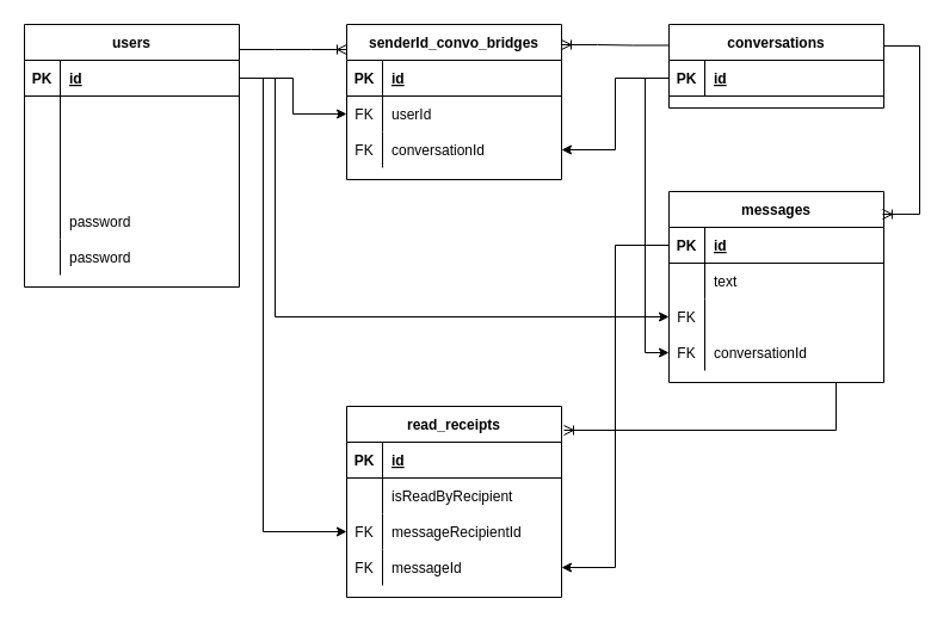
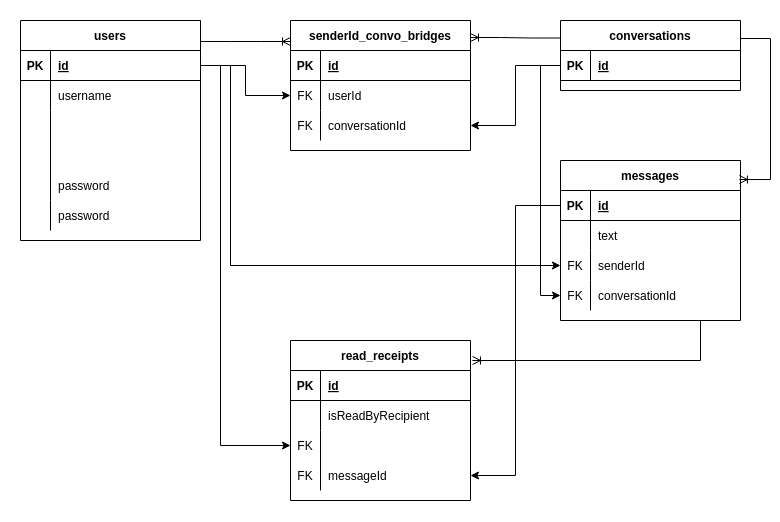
  <mxCell id="0" />
  <mxCell id="1" parent="0" />
  <mxCell id="2" value="" style="edgeStyle=orthogonalEdgeStyle;rounded=0;orthogonalLoop=1;jettySize=auto;html=1;entryX=0;entryY=0.5;entryDx=0;entryDy=0;" edge="1" parent="1" source="4" target="55"><mxGeometry relative="1" as="geometry"><mxPoint x="250" y="360" as="targetPoint" /><Array as="points"><mxPoint x="220" y="65" /><mxPoint x="220" y="445" /></Array></mxGeometry></mxCell>
  <mxCell id="3" value="users" style="shape=table;startSize=30;container=1;collapsible=1;childLayout=tableLayout;fixedRows=1;rowLines=0;fontStyle=1;align=center;resizeLast=1;" vertex="1" parent="1"><mxGeometry x="20" y="20" width="180" height="220" as="geometry" /></mxCell>
  <mxCell id="4" value="" style="shape=partialRectangle;collapsible=0;dropTarget=0;pointerEvents=0;fillColor=none;top=0;left=0;bottom=1;right=0;points=[[0,0.5],[1,0.5]];portConstraint=eastwest;" vertex="1" parent="3"><mxGeometry y="30" width="180" height="30" as="geometry" /></mxCell>
  <mxCell id="5" value="PK" style="shape=partialRectangle;connectable=0;fillColor=none;top=0;left=0;bottom=0;right=0;fontStyle=1;overflow=hidden;" vertex="1" parent="4"><mxGeometry width="30" height="30" as="geometry"><mxRectangle width="30" height="30" as="alternateBounds" /></mxGeometry></mxCell>
  <mxCell id="6" value="id" style="shape=partialRectangle;connectable=0;fillColor=none;top=0;left=0;bottom=0;right=0;align=left;spacingLeft=6;fontStyle=5;overflow=hidden;" vertex="1" parent="4"><mxGeometry x="30" width="150" height="30" as="geometry"><mxRectangle width="150" height="30" as="alternateBounds" /></mxGeometry></mxCell>
  <mxCell id="7" value="" style="shape=partialRectangle;collapsible=0;dropTarget=0;pointerEvents=0;fillColor=none;top=0;left=0;bottom=0;right=0;points=[[0,0.5],[1,0.5]];portConstraint=eastwest;" vertex="1" parent="3"><mxGeometry y="60" width="180" height="30" as="geometry" /></mxCell>
  <mxCell id="8" value="" style="shape=partialRectangle;connectable=0;fillColor=none;top=0;left=0;bottom=0;right=0;editable=1;overflow=hidden;" vertex="1" parent="7"><mxGeometry width="30" height="30" as="geometry"><mxRectangle width="30" height="30" as="alternateBounds" /></mxGeometry></mxCell>
+ <mxCell id="9" value="username" style="shape=partialRectangle;connectable=0;fillColor=none;top=0;left=0;bottom=0;right=0;align=left;spacingLeft=6;overflow=hidden;" vertex="1" parent="7"><mxGeometry x="30" width="150" height="30" as="geometry"><mxRectangle width="150" height="30" as="alternateBounds" /></mxGeometry></mxCell>
  <mxCell id="10" value="" style="shape=partialRectangle;collapsible=0;dropTarget=0;pointerEvents=0;fillColor=none;top=0;left=0;bottom=0;right=0;points=[[0,0.5],[1,0.5]];portConstraint=eastwest;" vertex="1" parent="3"><mxGeometry y="90" width="180" height="30" as="geometry" /></mxCell>
  <mxCell id="11" value="" style="shape=partialRectangle;connectable=0;fillColor=none;top=0;left=0;bottom=0;right=0;editable=1;overflow=hidden;" vertex="1" parent="10"><mxGeometry width="30" height="30" as="geometry"><mxRectangle width="30" height="30" as="alternateBounds" /></mxGeometry></mxCell>
  <mxCell id="12" value="" style="shape=partialRectangle;collapsible=0;dropTarget=0;pointerEvents=0;fillColor=none;top=0;left=0;bottom=0;right=0;points=[[0,0.5],[1,0.5]];portConstraint=eastwest;" vertex="1" parent="3"><mxGeometry y="120" width="180" height="30" as="geometry" /></mxCell>
  <mxCell id="13" value="" style="shape=partialRectangle;connectable=0;fillColor=none;top=0;left=0;bottom=0;right=0;editable=1;overflow=hidden;" vertex="1" parent="12"><mxGeometry width="30" height="30" as="geometry"><mxRectangle width="30" height="30" as="alternateBounds" /></mxGeometry></mxCell>
  <mxCell id="14" style="shape=partialRectangle;collapsible=0;dropTarget=0;pointerEvents=0;fillColor=none;top=0;left=0;bottom=0;right=0;points=[[0,0.5],[1,0.5]];portConstraint=eastwest;" vertex="1" parent="3"><mxGeometry y="150" width="180" height="30" as="geometry" /></mxCell>
  <mxCell id="15" style="shape=partialRectangle;connectable=0;fillColor=none;top=0;left=0;bottom=0;right=0;editable=1;overflow=hidden;" vertex="1" parent="14"><mxGeometry width="30" height="30" as="geometry"><mxRectangle width="30" height="30" as="alternateBounds" /></mxGeometry></mxCell>
  <mxCell id="16" value="password" style="shape=partialRectangle;connectable=0;fillColor=none;top=0;left=0;bottom=0;right=0;align=left;spacingLeft=6;overflow=hidden;" vertex="1" parent="14"><mxGeometry x="30" width="150" height="30" as="geometry"><mxRectangle width="150" height="30" as="alternateBounds" /></mxGeometry></mxCell>
  <mxCell id="17" style="shape=partialRectangle;collapsible=0;dropTarget=0;pointerEvents=0;fillColor=none;top=0;left=0;bottom=0;right=0;points=[[0,0.5],[1,0.5]];portConstraint=eastwest;" vertex="1" parent="3"><mxGeometry y="180" width="180" height="30" as="geometry" /></mxCell>
  <mxCell id="18" style="shape=partialRectangle;connectable=0;fillColor=none;top=0;left=0;bottom=0;right=0;editable=1;overflow=hidden;" vertex="1" parent="17"><mxGeometry width="30" height="30" as="geometry"><mxRectangle width="30" height="30" as="alternateBounds" /></mxGeometry></mxCell>
  <mxCell id="19" value="password" style="shape=partialRectangle;connectable=0;fillColor=none;top=0;left=0;bottom=0;right=0;align=left;spacingLeft=6;overflow=hidden;" vertex="1" parent="17"><mxGeometry x="30" width="150" height="30" as="geometry"><mxRectangle width="150" height="30" as="alternateBounds" /></mxGeometry></mxCell>
  <mxCell id="20" value="senderId_convo_bridges" style="shape=table;startSize=30;container=1;collapsible=1;childLayout=tableLayout;fixedRows=1;rowLines=0;fontStyle=1;align=center;resizeLast=1;" vertex="1" parent="1"><mxGeometry x="290" y="20" width="180" height="130" as="geometry" /></mxCell>
  <mxCell id="21" value="" style="shape=partialRectangle;collapsible=0;dropTarget=0;pointerEvents=0;fillColor=none;top=0;left=0;bottom=1;right=0;points=[[0,0.5],[1,0.5]];portConstraint=eastwest;" vertex="1" parent="20"><mxGeometry y="30" width="180" height="30" as="geometry" /></mxCell>
  <mxCell id="22" value="PK" style="shape=partialRectangle;connectable=0;fillColor=none;top=0;left=0;bottom=0;right=0;fontStyle=1;overflow=hidden;" vertex="1" parent="21"><mxGeometry width="30" height="30" as="geometry"><mxRectangle width="30" height="30" as="alternateBounds" /></mxGeometry></mxCell>
  <mxCell id="23" value="id" style="shape=partialRectangle;connectable=0;fillColor=none;top=0;left=0;bottom=0;right=0;align=left;spacingLeft=6;fontStyle=5;overflow=hidden;" vertex="1" parent="21"><mxGeometry x="30" width="150" height="30" as="geometry"><mxRectangle width="150" height="30" as="alternateBounds" /></mxGeometry></mxCell>
  <mxCell id="24" value="" style="shape=partialRectangle;collapsible=0;dropTarget=0;pointerEvents=0;fillColor=none;top=0;left=0;bottom=0;right=0;points=[[0,0.5],[1,0.5]];portConstraint=eastwest;" vertex="1" parent="20"><mxGeometry y="60" width="180" height="30" as="geometry" /></mxCell>
  <mxCell id="25" value="FK" style="shape=partialRectangle;connectable=0;fillColor=none;top=0;left=0;bottom=0;right=0;editable=1;overflow=hidden;" vertex="1" parent="24"><mxGeometry width="30" height="30" as="geometry"><mxRectangle width="30" height="30" as="alternateBounds" /></mxGeometry></mxCell>
  <mxCell id="26" value="userId" style="shape=partialRectangle;connectable=0;fillColor=none;top=0;left=0;bottom=0;right=0;align=left;spacingLeft=6;overflow=hidden;" vertex="1" parent="24"><mxGeometry x="30" width="150" height="30" as="geometry"><mxRectangle width="150" height="30" as="alternateBounds" /></mxGeometry></mxCell>
  <mxCell id="27" value="" style="shape=partialRectangle;collapsible=0;dropTarget=0;pointerEvents=0;fillColor=none;top=0;left=0;bottom=0;right=0;points=[[0,0.5],[1,0.5]];portConstraint=eastwest;" vertex="1" parent="20"><mxGeometry y="90" width="180" height="30" as="geometry" /></mxCell>
  <mxCell id="28" value="FK" style="shape=partialRectangle;connectable=0;fillColor=none;top=0;left=0;bottom=0;right=0;editable=1;overflow=hidden;" vertex="1" parent="27"><mxGeometry width="30" height="30" as="geometry"><mxRectangle width="30" height="30" as="alternateBounds" /></mxGeometry></mxCell>
  <mxCell id="29" value="conversationId" style="shape=partialRectangle;connectable=0;fillColor=none;top=0;left=0;bottom=0;right=0;align=left;spacingLeft=6;overflow=hidden;" vertex="1" parent="27"><mxGeometry x="30" width="150" height="30" as="geometry"><mxRectangle width="150" height="30" as="alternateBounds" /></mxGeometry></mxCell>
  <mxCell id="30" value="conversations" style="shape=table;startSize=30;container=1;collapsible=1;childLayout=tableLayout;fixedRows=1;rowLines=0;fontStyle=1;align=center;resizeLast=1;" vertex="1" parent="1"><mxGeometry x="560" y="20" width="180" height="70" as="geometry" /></mxCell>
  <mxCell id="31" value="" style="shape=partialRectangle;collapsible=0;dropTarget=0;pointerEvents=0;fillColor=none;top=0;left=0;bottom=1;right=0;points=[[0,0.5],[1,0.5]];portConstraint=eastwest;" vertex="1" parent="30"><mxGeometry y="30" width="180" height="30" as="geometry" /></mxCell>
  <mxCell id="32" value="PK" style="shape=partialRectangle;connectable=0;fillColor=none;top=0;left=0;bottom=0;right=0;fontStyle=1;overflow=hidden;" vertex="1" parent="31"><mxGeometry width="30" height="30" as="geometry"><mxRectangle width="30" height="30" as="alternateBounds" /></mxGeometry></mxCell>
  <mxCell id="33" value="id" style="shape=partialRectangle;connectable=0;fillColor=none;top=0;left=0;bottom=0;right=0;align=left;spacingLeft=6;fontStyle=5;overflow=hidden;" vertex="1" parent="31"><mxGeometry x="30" width="150" height="30" as="geometry"><mxRectangle width="150" height="30" as="alternateBounds" /></mxGeometry></mxCell>
  <mxCell id="34" style="edgeStyle=orthogonalEdgeStyle;rounded=0;orthogonalLoop=1;jettySize=auto;html=1;exitX=0;exitY=0.5;exitDx=0;exitDy=0;entryX=1;entryY=0.5;entryDx=0;entryDy=0;" edge="1" parent="1" source="36" target="58"><mxGeometry relative="1" as="geometry" /></mxCell>
  <mxCell id="35" value="messages" style="shape=table;startSize=30;container=1;collapsible=1;childLayout=tableLayout;fixedRows=1;rowLines=0;fontStyle=1;align=center;resizeLast=1;" vertex="1" parent="1"><mxGeometry x="560" y="160" width="180" height="160" as="geometry" /></mxCell>
  <mxCell id="36" value="" style="shape=partialRectangle;collapsible=0;dropTarget=0;pointerEvents=0;fillColor=none;top=0;left=0;bottom=1;right=0;points=[[0,0.5],[1,0.5]];portConstraint=eastwest;" vertex="1" parent="35"><mxGeometry y="30" width="180" height="30" as="geometry" /></mxCell>
  <mxCell id="37" value="PK" style="shape=partialRectangle;connectable=0;fillColor=none;top=0;left=0;bottom=0;right=0;fontStyle=1;overflow=hidden;" vertex="1" parent="36"><mxGeometry width="30" height="30" as="geometry"><mxRectangle width="30" height="30" as="alternateBounds" /></mxGeometry></mxCell>
  <mxCell id="38" value="id" style="shape=partialRectangle;connectable=0;fillColor=none;top=0;left=0;bottom=0;right=0;align=left;spacingLeft=6;fontStyle=5;overflow=hidden;" vertex="1" parent="36"><mxGeometry x="30" width="150" height="30" as="geometry"><mxRectangle width="150" height="30" as="alternateBounds" /></mxGeometry></mxCell>
  <mxCell id="39" value="" style="shape=partialRectangle;collapsible=0;dropTarget=0;pointerEvents=0;fillColor=none;top=0;left=0;bottom=0;right=0;points=[[0,0.5],[1,0.5]];portConstraint=eastwest;" vertex="1" parent="35"><mxGeometry y="60" width="180" height="30" as="geometry" /></mxCell>
  <mxCell id="40" value="" style="shape=partialRectangle;connectable=0;fillColor=none;top=0;left=0;bottom=0;right=0;editable=1;overflow=hidden;" vertex="1" parent="39"><mxGeometry width="30" height="30" as="geometry"><mxRectangle width="30" height="30" as="alternateBounds" /></mxGeometry></mxCell>
  <mxCell id="41" value="text" style="shape=partialRectangle;connectable=0;fillColor=none;top=0;left=0;bottom=0;right=0;align=left;spacingLeft=6;overflow=hidden;" vertex="1" parent="39"><mxGeometry x="30" width="150" height="30" as="geometry"><mxRectangle width="150" height="30" as="alternateBounds" /></mxGeometry></mxCell>
  <mxCell id="42" value="" style="shape=partialRectangle;collapsible=0;dropTarget=0;pointerEvents=0;fillColor=none;top=0;left=0;bottom=0;right=0;points=[[0,0.5],[1,0.5]];portConstraint=eastwest;" vertex="1" parent="35"><mxGeometry y="90" width="180" height="30" as="geometry" /></mxCell>
  <mxCell id="43" value="FK" style="shape=partialRectangle;connectable=0;fillColor=none;top=0;left=0;bottom=0;right=0;editable=1;overflow=hidden;" vertex="1" parent="42"><mxGeometry width="30" height="30" as="geometry"><mxRectangle width="30" height="30" as="alternateBounds" /></mxGeometry></mxCell>
+ <mxCell id="44" value="senderId" style="shape=partialRectangle;connectable=0;fillColor=none;top=0;left=0;bottom=0;right=0;align=left;spacingLeft=6;overflow=hidden;" vertex="1" parent="42"><mxGeometry x="30" width="150" height="30" as="geometry"><mxRectangle width="150" height="30" as="alternateBounds" /></mxGeometry></mxCell>
  <mxCell id="45" value="" style="shape=partialRectangle;collapsible=0;dropTarget=0;pointerEvents=0;fillColor=none;top=0;left=0;bottom=0;right=0;points=[[0,0.5],[1,0.5]];portConstraint=eastwest;" vertex="1" parent="35"><mxGeometry y="120" width="180" height="30" as="geometry" /></mxCell>
  <mxCell id="46" value="FK" style="shape=partialRectangle;connectable=0;fillColor=none;top=0;left=0;bottom=0;right=0;editable=1;overflow=hidden;" vertex="1" parent="45"><mxGeometry width="30" height="30" as="geometry"><mxRectangle width="30" height="30" as="alternateBounds" /></mxGeometry></mxCell>
  <mxCell id="47" value="conversationId" style="shape=partialRectangle;connectable=0;fillColor=none;top=0;left=0;bottom=0;right=0;align=left;spacingLeft=6;overflow=hidden;" vertex="1" parent="45"><mxGeometry x="30" width="150" height="30" as="geometry"><mxRectangle width="150" height="30" as="alternateBounds" /></mxGeometry></mxCell>
  <mxCell id="48" value="read_receipts" style="shape=table;startSize=30;container=1;collapsible=1;childLayout=tableLayout;fixedRows=1;rowLines=0;fontStyle=1;align=center;resizeLast=1;" vertex="1" parent="1"><mxGeometry x="290" y="340" width="180" height="160" as="geometry" /></mxCell>
  <mxCell id="49" value="" style="shape=partialRectangle;collapsible=0;dropTarget=0;pointerEvents=0;fillColor=none;top=0;left=0;bottom=1;right=0;points=[[0,0.5],[1,0.5]];portConstraint=eastwest;" vertex="1" parent="48"><mxGeometry y="30" width="180" height="30" as="geometry" /></mxCell>
  <mxCell id="50" value="PK" style="shape=partialRectangle;connectable=0;fillColor=none;top=0;left=0;bottom=0;right=0;fontStyle=1;overflow=hidden;" vertex="1" parent="49"><mxGeometry width="30" height="30" as="geometry"><mxRectangle width="30" height="30" as="alternateBounds" /></mxGeometry></mxCell>
  <mxCell id="51" value="id" style="shape=partialRectangle;connectable=0;fillColor=none;top=0;left=0;bottom=0;right=0;align=left;spacingLeft=6;fontStyle=5;overflow=hidden;" vertex="1" parent="49"><mxGeometry x="30" width="150" height="30" as="geometry"><mxRectangle width="150" height="30" as="alternateBounds" /></mxGeometry></mxCell>
  <mxCell id="52" value="" style="shape=partialRectangle;collapsible=0;dropTarget=0;pointerEvents=0;fillColor=none;top=0;left=0;bottom=0;right=0;points=[[0,0.5],[1,0.5]];portConstraint=eastwest;" vertex="1" parent="48"><mxGeometry y="60" width="180" height="30" as="geometry" /></mxCell>
  <mxCell id="53" value="" style="shape=partialRectangle;connectable=0;fillColor=none;top=0;left=0;bottom=0;right=0;editable=1;overflow=hidden;" vertex="1" parent="52"><mxGeometry width="30" height="30" as="geometry"><mxRectangle width="30" height="30" as="alternateBounds" /></mxGeometry></mxCell>
  <mxCell id="54" value="isReadByRecipient" style="shape=partialRectangle;connectable=0;fillColor=none;top=0;left=0;bottom=0;right=0;align=left;spacingLeft=6;overflow=hidden;" vertex="1" parent="52"><mxGeometry x="30" width="150" height="30" as="geometry"><mxRectangle width="150" height="30" as="alternateBounds" /></mxGeometry></mxCell>
  <mxCell id="55" value="" style="shape=partialRectangle;collapsible=0;dropTarget=0;pointerEvents=0;fillColor=none;top=0;left=0;bottom=0;right=0;points=[[0,0.5],[1,0.5]];portConstraint=eastwest;" vertex="1" parent="48"><mxGeometry y="90" width="180" height="30" as="geometry" /></mxCell>
  <mxCell id="56" value="FK" style="shape=partialRectangle;connectable=0;fillColor=none;top=0;left=0;bottom=0;right=0;editable=1;overflow=hidden;" vertex="1" parent="55"><mxGeometry width="30" height="30" as="geometry"><mxRectangle width="30" height="30" as="alternateBounds" /></mxGeometry></mxCell>
- <mxCell id="57" value="messageRecipientId" style="shape=partialRectangle;connectable=0;fillColor=none;top=0;left=0;bottom=0;right=0;align=left;spacingLeft=6;overflow=hidden;" vertex="1" parent="55"><mxGeometry x="30" width="150" height="30" as="geometry"><mxRectangle width="150" height="30" as="alternateBounds" /></mxGeometry></mxCell>
  <mxCell id="58" value="" style="shape=partialRectangle;collapsible=0;dropTarget=0;pointerEvents=0;fillColor=none;top=0;left=0;bottom=0;right=0;points=[[0,0.5],[1,0.5]];portConstraint=eastwest;" vertex="1" parent="48"><mxGeometry y="120" width="180" height="30" as="geometry" /></mxCell>
  <mxCell id="59" value="FK" style="shape=partialRectangle;connectable=0;fillColor=none;top=0;left=0;bottom=0;right=0;editable=1;overflow=hidden;" vertex="1" parent="58"><mxGeometry width="30" height="30" as="geometry"><mxRectangle width="30" height="30" as="alternateBounds" /></mxGeometry></mxCell>
  <mxCell id="60" value="messageId" style="shape=partialRectangle;connectable=0;fillColor=none;top=0;left=0;bottom=0;right=0;align=left;spacingLeft=6;overflow=hidden;" vertex="1" parent="58"><mxGeometry x="30" width="150" height="30" as="geometry"><mxRectangle width="150" height="30" as="alternateBounds" /></mxGeometry></mxCell>
  <mxCell id="61" value="" style="edgeStyle=orthogonalEdgeStyle;rounded=0;orthogonalLoop=1;jettySize=auto;html=1;" edge="1" parent="1" source="4" target="24"><mxGeometry relative="1" as="geometry" /></mxCell>
  <mxCell id="62" value="" style="edgeStyle=orthogonalEdgeStyle;rounded=0;orthogonalLoop=1;jettySize=auto;html=1;exitX=1;exitY=0.5;exitDx=0;exitDy=0;entryX=0;entryY=0.5;entryDx=0;entryDy=0;" edge="1" parent="1" source="4" target="42"><mxGeometry relative="1" as="geometry"><mxPoint x="210" y="75" as="sourcePoint" /><mxPoint x="300" y="105" as="targetPoint" /><Array as="points"><mxPoint x="230" y="65" /><mxPoint x="230" y="265" /></Array></mxGeometry></mxCell>
  <mxCell id="63" value="" style="edgeStyle=orthogonalEdgeStyle;rounded=0;orthogonalLoop=1;jettySize=auto;html=1;entryX=1;entryY=0.5;entryDx=0;entryDy=0;" edge="1" parent="1" source="31" target="27"><mxGeometry relative="1" as="geometry" /></mxCell>
  <mxCell id="64" value="" style="edgeStyle=orthogonalEdgeStyle;rounded=0;orthogonalLoop=1;jettySize=auto;html=1;entryX=0;entryY=0.5;entryDx=0;entryDy=0;exitX=0;exitY=0.5;exitDx=0;exitDy=0;" edge="1" parent="1" source="31" target="45"><mxGeometry relative="1" as="geometry"><mxPoint x="570" y="75" as="sourcePoint" /><mxPoint x="480" y="135" as="targetPoint" /></mxGeometry></mxCell>
  <mxCell id="65" value="" style="edgeStyle=entityRelationEdgeStyle;fontSize=12;html=1;endArrow=ERoneToMany;rounded=0;" edge="1" parent="1"><mxGeometry width="100" height="100" relative="1" as="geometry"><mxPoint x="200" y="41" as="sourcePoint" /><mxPoint x="290" y="41" as="targetPoint" /></mxGeometry></mxCell>
  <mxCell id="66" value="" style="edgeStyle=entityRelationEdgeStyle;fontSize=12;html=1;endArrow=ERoneToMany;rounded=0;entryX=1;entryY=0.131;entryDx=0;entryDy=0;entryPerimeter=0;exitX=0;exitY=0.25;exitDx=0;exitDy=0;" edge="1" parent="1" source="30" target="20"><mxGeometry width="100" height="100" relative="1" as="geometry"><mxPoint x="420" y="280" as="sourcePoint" /><mxPoint x="520" y="180" as="targetPoint" /></mxGeometry></mxCell>
  <mxCell id="67" value="" style="edgeStyle=entityRelationEdgeStyle;fontSize=12;html=1;endArrow=ERoneToMany;rounded=0;entryX=0.994;entryY=0.119;entryDx=0;entryDy=0;entryPerimeter=0;" edge="1" parent="1" target="35"><mxGeometry width="100" height="100" relative="1" as="geometry"><mxPoint x="740" y="38" as="sourcePoint" /><mxPoint x="670" y="150" as="targetPoint" /></mxGeometry></mxCell>
  <mxCell id="68" value="" style="edgeStyle=entityRelationEdgeStyle;fontSize=12;html=1;endArrow=ERoneToMany;rounded=0;entryX=1.011;entryY=0.125;entryDx=0;entryDy=0;entryPerimeter=0;" edge="1" parent="1" target="48"><mxGeometry width="100" height="100" relative="1" as="geometry"><mxPoint x="670" y="320" as="sourcePoint" /><mxPoint x="748.92" y="189.04" as="targetPoint" /></mxGeometry></mxCell>
